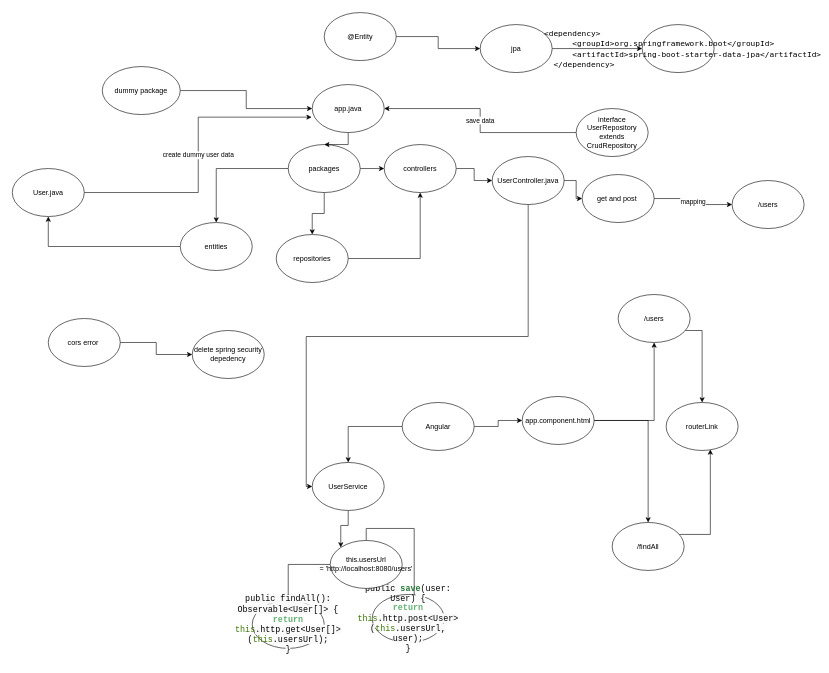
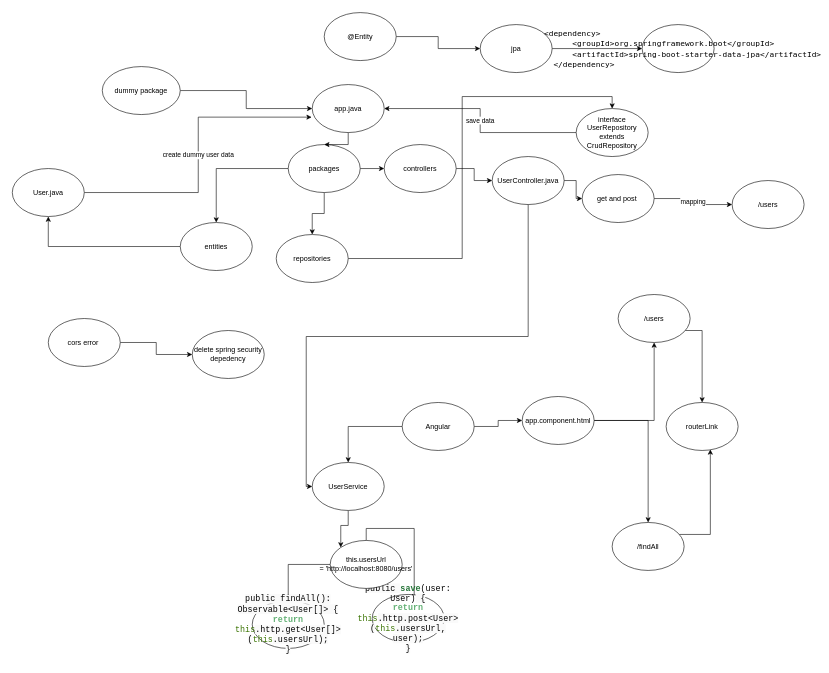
  <mxCell id="0" />
  <mxCell id="1" parent="0" />
  <mxCell id="2" style="edgeStyle=orthogonalEdgeStyle;rounded=0;orthogonalLoop=1;jettySize=auto;html=1;" edge="1" parent="1" source="5" target="7"><mxGeometry relative="1" as="geometry"><mxPoint x="700" y="280" as="targetPoint" /></mxGeometry></mxCell>
  <mxCell id="3" style="edgeStyle=orthogonalEdgeStyle;rounded=0;orthogonalLoop=1;jettySize=auto;html=1;" edge="1" parent="1" source="5" target="11"><mxGeometry relative="1" as="geometry"><mxPoint x="520" y="390" as="targetPoint" /></mxGeometry></mxCell>
  <mxCell id="4" style="edgeStyle=orthogonalEdgeStyle;rounded=0;orthogonalLoop=1;jettySize=auto;html=1;" edge="1" parent="1" source="5" target="9"><mxGeometry relative="1" as="geometry"><mxPoint x="380" y="280" as="targetPoint" /></mxGeometry></mxCell>
  <mxCell id="5" value="packages" style="ellipse;whiteSpace=wrap;html=1;" vertex="1" parent="1"><mxGeometry x="480" y="240" width="120" height="80" as="geometry" /></mxCell>
  <mxCell id="6" style="edgeStyle=orthogonalEdgeStyle;rounded=0;orthogonalLoop=1;jettySize=auto;html=1;" edge="1" parent="1" source="7" target="44"><mxGeometry relative="1" as="geometry"><mxPoint x="860" y="320" as="targetPoint" /></mxGeometry></mxCell>
  <mxCell id="7" value="controllers" style="ellipse;whiteSpace=wrap;html=1;" vertex="1" parent="1"><mxGeometry x="640" y="240" width="120" height="80" as="geometry" /></mxCell>
  <mxCell id="8" style="edgeStyle=orthogonalEdgeStyle;rounded=0;orthogonalLoop=1;jettySize=auto;html=1;" edge="1" parent="1" source="9" target="13"><mxGeometry relative="1" as="geometry"><mxPoint x="210" y="270" as="targetPoint" /></mxGeometry></mxCell>
  <mxCell id="9" value="entities" style="ellipse;whiteSpace=wrap;html=1;" vertex="1" parent="1"><mxGeometry x="300" y="370" width="120" height="80" as="geometry" /></mxCell>
- <mxCell id="10" style="edgeStyle=orthogonalEdgeStyle;rounded=0;orthogonalLoop=1;jettySize=auto;html=1;" edge="1" parent="1" source="11" target="7"><mxGeometry relative="1" as="geometry" /></mxCell>
+ <mxCell id="10" style="edgeStyle=orthogonalEdgeStyle;rounded=0;orthogonalLoop=1;jettySize=auto;html=1;entryX=0.5;entryY=0;entryDx=0;entryDy=0;" edge="1" parent="1" source="11" target="20"><mxGeometry relative="1" as="geometry" /></mxCell>
  <mxCell id="11" value="repositories" style="ellipse;whiteSpace=wrap;html=1;" vertex="1" parent="1"><mxGeometry x="460" y="390" width="120" height="80" as="geometry" /></mxCell>
  <mxCell id="12" value="create dummy user data" style="edgeStyle=orthogonalEdgeStyle;rounded=0;orthogonalLoop=1;jettySize=auto;html=1;entryX=-0.008;entryY=0.679;entryDx=0;entryDy=0;entryPerimeter=0;" edge="1" parent="1" source="13" target="22"><mxGeometry relative="1" as="geometry"><mxPoint x="180" y="340" as="targetPoint" /></mxGeometry></mxCell>
  <mxCell id="13" value="User.java" style="ellipse;whiteSpace=wrap;html=1;" vertex="1" parent="1"><mxGeometry x="20" y="280" width="120" height="80" as="geometry" /></mxCell>
  <mxCell id="14" style="edgeStyle=orthogonalEdgeStyle;rounded=0;orthogonalLoop=1;jettySize=auto;html=1;" edge="1" parent="1" source="15" target="17"><mxGeometry relative="1" as="geometry"><mxPoint x="1000" y="80" as="targetPoint" /></mxGeometry></mxCell>
  <mxCell id="15" value="@Entity" style="ellipse;whiteSpace=wrap;html=1;" vertex="1" parent="1"><mxGeometry x="540" y="20" width="120" height="80" as="geometry" /></mxCell>
  <mxCell id="16" style="edgeStyle=orthogonalEdgeStyle;rounded=0;orthogonalLoop=1;jettySize=auto;html=1;" edge="1" parent="1" source="17" target="18"><mxGeometry relative="1" as="geometry"><mxPoint x="1100" y="80" as="targetPoint" /></mxGeometry></mxCell>
  <mxCell id="17" value="jpa" style="ellipse;whiteSpace=wrap;html=1;" vertex="1" parent="1"><mxGeometry x="800" y="40" width="120" height="80" as="geometry" /></mxCell>
  <mxCell id="18" value="&#10;&#10;&lt;pre style=&quot;margin: 0px ; padding: 12px ; border: 0px ; font-style: normal ; font-weight: 400 ; font-stretch: inherit ; line-height: 1.308 ; font-size: 13px ; vertical-align: baseline ; box-sizing: inherit ; width: auto ; max-height: 600px ; overflow: auto ; border-radius: 5px ; overflow-wrap: normal ; letter-spacing: normal ; text-align: left ; text-indent: 0px ; text-transform: none ; word-spacing: 0px&quot;&gt;&lt;code style=&quot;margin: 0px; padding: 0px; border: 0px; font-style: inherit; font-variant: inherit; font-weight: inherit; font-stretch: inherit; line-height: inherit; font-size: 13px; vertical-align: baseline; box-sizing: inherit; background-color: transparent; border-radius: 0px;&quot;&gt;  &amp;lt;dependency&amp;gt;&#10;        &amp;lt;groupId&amp;gt;org.springframework.boot&amp;lt;/groupId&amp;gt;&#10;        &amp;lt;artifactId&amp;gt;spring-boot-starter-data-jpa&amp;lt;/artifactId&amp;gt;&#10;    &amp;lt;/dependency&amp;gt;&lt;/code&gt;&lt;/pre&gt;&#10;&#10;" style="ellipse;whiteSpace=wrap;html=1;" vertex="1" parent="1"><mxGeometry x="1070" y="40" width="120" height="80" as="geometry" /></mxCell>
  <mxCell id="19" value="save data" style="edgeStyle=orthogonalEdgeStyle;rounded=0;orthogonalLoop=1;jettySize=auto;html=1;entryX=1;entryY=0.5;entryDx=0;entryDy=0;" edge="1" parent="1" source="20" target="22"><mxGeometry relative="1" as="geometry" /></mxCell>
  <mxCell id="20" value="interface UserRepository extends CrudRepository" style="ellipse;whiteSpace=wrap;html=1;" vertex="1" parent="1"><mxGeometry x="960" y="180" width="120" height="80" as="geometry" /></mxCell>
  <mxCell id="21" style="edgeStyle=orthogonalEdgeStyle;rounded=0;orthogonalLoop=1;jettySize=auto;html=1;entryX=0.5;entryY=0;entryDx=0;entryDy=0;" edge="1" parent="1" source="22" target="5"><mxGeometry relative="1" as="geometry"><mxPoint x="520" y="160" as="targetPoint" /></mxGeometry></mxCell>
  <mxCell id="22" value="app.java" style="ellipse;whiteSpace=wrap;html=1;" vertex="1" parent="1"><mxGeometry x="520" y="140" width="120" height="80" as="geometry" /></mxCell>
  <mxCell id="23" style="edgeStyle=orthogonalEdgeStyle;rounded=0;orthogonalLoop=1;jettySize=auto;html=1;" edge="1" parent="1" source="24" target="22"><mxGeometry relative="1" as="geometry" /></mxCell>
  <mxCell id="24" value="dummy package" style="ellipse;whiteSpace=wrap;html=1;" vertex="1" parent="1"><mxGeometry x="170" y="110" width="130" height="80" as="geometry" /></mxCell>
  <mxCell id="25" style="edgeStyle=orthogonalEdgeStyle;rounded=0;orthogonalLoop=1;jettySize=auto;html=1;" edge="1" parent="1" source="27" target="30"><mxGeometry relative="1" as="geometry"><mxPoint x="950" y="750" as="targetPoint" /></mxGeometry></mxCell>
  <mxCell id="26" style="edgeStyle=orthogonalEdgeStyle;rounded=0;orthogonalLoop=1;jettySize=auto;html=1;" edge="1" parent="1" source="27" target="39"><mxGeometry relative="1" as="geometry"><mxPoint x="790" y="810" as="targetPoint" /></mxGeometry></mxCell>
  <mxCell id="27" value="Angular" style="ellipse;whiteSpace=wrap;html=1;" vertex="1" parent="1"><mxGeometry x="670" y="670" width="120" height="80" as="geometry" /></mxCell>
  <mxCell id="28" style="edgeStyle=orthogonalEdgeStyle;rounded=0;orthogonalLoop=1;jettySize=auto;html=1;" edge="1" parent="1" source="30" target="32"><mxGeometry relative="1" as="geometry"><mxPoint x="1050" y="750" as="targetPoint" /></mxGeometry></mxCell>
  <mxCell id="29" style="edgeStyle=orthogonalEdgeStyle;rounded=0;orthogonalLoop=1;jettySize=auto;html=1;" edge="1" parent="1" source="30" target="34"><mxGeometry relative="1" as="geometry"><mxPoint x="1070" y="880" as="targetPoint" /></mxGeometry></mxCell>
  <mxCell id="30" value="app.component.html" style="ellipse;whiteSpace=wrap;html=1;" vertex="1" parent="1"><mxGeometry x="870" y="660" width="120" height="80" as="geometry" /></mxCell>
  <mxCell id="31" style="edgeStyle=orthogonalEdgeStyle;rounded=0;orthogonalLoop=1;jettySize=auto;html=1;" edge="1" parent="1" source="32" target="35"><mxGeometry relative="1" as="geometry"><mxPoint x="1170" y="710" as="targetPoint" /><Array as="points"><mxPoint x="1170" y="550" /></Array></mxGeometry></mxCell>
  <mxCell id="32" value="/users" style="ellipse;whiteSpace=wrap;html=1;" vertex="1" parent="1"><mxGeometry x="1030" y="490" width="120" height="80" as="geometry" /></mxCell>
  <mxCell id="33" style="edgeStyle=orthogonalEdgeStyle;rounded=0;orthogonalLoop=1;jettySize=auto;html=1;entryX=0.614;entryY=0.979;entryDx=0;entryDy=0;entryPerimeter=0;" edge="1" parent="1" source="34" target="35"><mxGeometry relative="1" as="geometry"><mxPoint x="1170" y="880" as="targetPoint" /><Array as="points"><mxPoint x="1184" y="890" /></Array></mxGeometry></mxCell>
  <mxCell id="34" value="/findAll" style="ellipse;whiteSpace=wrap;html=1;" vertex="1" parent="1"><mxGeometry x="1020" y="870" width="120" height="80" as="geometry" /></mxCell>
  <mxCell id="35" value="routerLink" style="ellipse;whiteSpace=wrap;html=1;" vertex="1" parent="1"><mxGeometry x="1110" y="670" width="120" height="80" as="geometry" /></mxCell>
  <mxCell id="36" style="edgeStyle=orthogonalEdgeStyle;rounded=0;orthogonalLoop=1;jettySize=auto;html=1;exitX=0;exitY=0.5;exitDx=0;exitDy=0;" edge="1" parent="1" source="48" target="40"><mxGeometry relative="1" as="geometry"><mxPoint x="590" y="890" as="targetPoint" /></mxGeometry></mxCell>
  <mxCell id="37" style="edgeStyle=orthogonalEdgeStyle;rounded=0;orthogonalLoop=1;jettySize=auto;html=1;exitX=0.5;exitY=0;exitDx=0;exitDy=0;" edge="1" parent="1" source="48" target="41"><mxGeometry relative="1" as="geometry"><mxPoint x="700" y="950" as="targetPoint" /></mxGeometry></mxCell>
  <mxCell id="38" style="edgeStyle=orthogonalEdgeStyle;rounded=0;orthogonalLoop=1;jettySize=auto;html=1;entryX=0;entryY=0;entryDx=0;entryDy=0;" edge="1" parent="1" source="39" target="48"><mxGeometry relative="1" as="geometry" /></mxCell>
  <mxCell id="39" value="UserService" style="ellipse;whiteSpace=wrap;html=1;" vertex="1" parent="1"><mxGeometry x="520" y="770" width="120" height="80" as="geometry" /></mxCell>
  <mxCell id="40" value="&#10;&#10;&lt;span style=&quot;color: rgb(0, 0, 0); font-family: &amp;quot;source code pro&amp;quot;, consolas, &amp;quot;bitstream vera sans mono&amp;quot;, &amp;quot;courier new&amp;quot;, courier, monospace; font-size: 14px; font-style: normal; font-weight: 300; letter-spacing: normal; text-indent: 0px; text-transform: none; word-spacing: 0px; background-color: rgb(250, 250, 250); display: inline; float: none;&quot;&gt; public findAll(): Observable&amp;lt;User[]&amp;gt; {&#10;    &lt;/span&gt;&lt;span class=&quot;hljs-keyword&quot; style=&quot;box-sizing: border-box; font-weight: 600; color: rgb(99, 177, 117); font-family: &amp;quot;source code pro&amp;quot;, consolas, &amp;quot;bitstream vera sans mono&amp;quot;, &amp;quot;courier new&amp;quot;, courier, monospace; font-size: 14px; font-style: normal; letter-spacing: normal; text-indent: 0px; text-transform: none; word-spacing: 0px;&quot;&gt;return&lt;/span&gt;&lt;span style=&quot;color: rgb(0, 0, 0); font-family: &amp;quot;source code pro&amp;quot;, consolas, &amp;quot;bitstream vera sans mono&amp;quot;, &amp;quot;courier new&amp;quot;, courier, monospace; font-size: 14px; font-style: normal; font-weight: 300; letter-spacing: normal; text-indent: 0px; text-transform: none; word-spacing: 0px; background-color: rgb(250, 250, 250); display: inline; float: none;&quot;&gt; &lt;/span&gt;&lt;span class=&quot;hljs-built_in&quot; style=&quot;box-sizing: border-box; color: rgb(57, 115, 0); font-family: &amp;quot;source code pro&amp;quot;, consolas, &amp;quot;bitstream vera sans mono&amp;quot;, &amp;quot;courier new&amp;quot;, courier, monospace; font-size: 14px; font-style: normal; font-weight: 300; letter-spacing: normal; text-indent: 0px; text-transform: none; word-spacing: 0px;&quot;&gt;this&lt;/span&gt;&lt;span style=&quot;color: rgb(0, 0, 0); font-family: &amp;quot;source code pro&amp;quot;, consolas, &amp;quot;bitstream vera sans mono&amp;quot;, &amp;quot;courier new&amp;quot;, courier, monospace; font-size: 14px; font-style: normal; font-weight: 300; letter-spacing: normal; text-indent: 0px; text-transform: none; word-spacing: 0px; background-color: rgb(250, 250, 250); display: inline; float: none;&quot;&gt;.http.get&amp;lt;User[]&amp;gt;(&lt;/span&gt;&lt;span class=&quot;hljs-built_in&quot; style=&quot;box-sizing: border-box; color: rgb(57, 115, 0); font-family: &amp;quot;source code pro&amp;quot;, consolas, &amp;quot;bitstream vera sans mono&amp;quot;, &amp;quot;courier new&amp;quot;, courier, monospace; font-size: 14px; font-style: normal; font-weight: 300; letter-spacing: normal; text-indent: 0px; text-transform: none; word-spacing: 0px;&quot;&gt;this&lt;/span&gt;&lt;span style=&quot;color: rgb(0, 0, 0); font-family: &amp;quot;source code pro&amp;quot;, consolas, &amp;quot;bitstream vera sans mono&amp;quot;, &amp;quot;courier new&amp;quot;, courier, monospace; font-size: 14px; font-style: normal; font-weight: 300; letter-spacing: normal; text-indent: 0px; text-transform: none; word-spacing: 0px; background-color: rgb(250, 250, 250); display: inline; float: none;&quot;&gt;.usersUrl);&#10;  }&lt;/span&gt;&#10;&#10;" style="ellipse;whiteSpace=wrap;html=1;" vertex="1" parent="1"><mxGeometry x="420" y="1000" width="120" height="80" as="geometry" /></mxCell>
  <mxCell id="41" value="&#10;&#10;&lt;span style=&quot;color: rgb(0, 0, 0); font-family: &amp;quot;source code pro&amp;quot;, consolas, &amp;quot;bitstream vera sans mono&amp;quot;, &amp;quot;courier new&amp;quot;, courier, monospace; font-size: 14px; font-style: normal; font-weight: 300; letter-spacing: normal; text-indent: 0px; text-transform: none; word-spacing: 0px; background-color: rgb(250, 250, 250); display: inline; float: none;&quot;&gt; public &lt;/span&gt;&lt;span class=&quot;hljs-function&quot; style=&quot;box-sizing: border-box; color: rgb(0, 0, 0); font-family: &amp;quot;source code pro&amp;quot;, consolas, &amp;quot;bitstream vera sans mono&amp;quot;, &amp;quot;courier new&amp;quot;, courier, monospace; font-size: 14px; font-style: normal; font-weight: 300; letter-spacing: normal; text-indent: 0px; text-transform: none; word-spacing: 0px;&quot;&gt;&lt;span class=&quot;hljs-title&quot; style=&quot;box-sizing: border-box ; color: rgb(38 , 116 , 56) ; font-weight: bold&quot;&gt;save&lt;/span&gt;(&lt;span class=&quot;hljs-params&quot; style=&quot;box-sizing: border-box&quot;&gt;user: User&lt;/span&gt;)&lt;/span&gt;&lt;span style=&quot;color: rgb(0, 0, 0); font-family: &amp;quot;source code pro&amp;quot;, consolas, &amp;quot;bitstream vera sans mono&amp;quot;, &amp;quot;courier new&amp;quot;, courier, monospace; font-size: 14px; font-style: normal; font-weight: 300; letter-spacing: normal; text-indent: 0px; text-transform: none; word-spacing: 0px; background-color: rgb(250, 250, 250); display: inline; float: none;&quot;&gt; {&#10;    &lt;/span&gt;&lt;span class=&quot;hljs-keyword&quot; style=&quot;box-sizing: border-box; font-weight: 600; color: rgb(99, 177, 117); font-family: &amp;quot;source code pro&amp;quot;, consolas, &amp;quot;bitstream vera sans mono&amp;quot;, &amp;quot;courier new&amp;quot;, courier, monospace; font-size: 14px; font-style: normal; letter-spacing: normal; text-indent: 0px; text-transform: none; word-spacing: 0px;&quot;&gt;return&lt;/span&gt;&lt;span style=&quot;color: rgb(0, 0, 0); font-family: &amp;quot;source code pro&amp;quot;, consolas, &amp;quot;bitstream vera sans mono&amp;quot;, &amp;quot;courier new&amp;quot;, courier, monospace; font-size: 14px; font-style: normal; font-weight: 300; letter-spacing: normal; text-indent: 0px; text-transform: none; word-spacing: 0px; background-color: rgb(250, 250, 250); display: inline; float: none;&quot;&gt; &lt;/span&gt;&lt;span class=&quot;hljs-built_in&quot; style=&quot;box-sizing: border-box; color: rgb(57, 115, 0); font-family: &amp;quot;source code pro&amp;quot;, consolas, &amp;quot;bitstream vera sans mono&amp;quot;, &amp;quot;courier new&amp;quot;, courier, monospace; font-size: 14px; font-style: normal; font-weight: 300; letter-spacing: normal; text-indent: 0px; text-transform: none; word-spacing: 0px;&quot;&gt;this&lt;/span&gt;&lt;span style=&quot;color: rgb(0, 0, 0); font-family: &amp;quot;source code pro&amp;quot;, consolas, &amp;quot;bitstream vera sans mono&amp;quot;, &amp;quot;courier new&amp;quot;, courier, monospace; font-size: 14px; font-style: normal; font-weight: 300; letter-spacing: normal; text-indent: 0px; text-transform: none; word-spacing: 0px; background-color: rgb(250, 250, 250); display: inline; float: none;&quot;&gt;.http.post&amp;lt;User&amp;gt;(&lt;/span&gt;&lt;span class=&quot;hljs-built_in&quot; style=&quot;box-sizing: border-box; color: rgb(57, 115, 0); font-family: &amp;quot;source code pro&amp;quot;, consolas, &amp;quot;bitstream vera sans mono&amp;quot;, &amp;quot;courier new&amp;quot;, courier, monospace; font-size: 14px; font-style: normal; font-weight: 300; letter-spacing: normal; text-indent: 0px; text-transform: none; word-spacing: 0px;&quot;&gt;this&lt;/span&gt;&lt;span style=&quot;color: rgb(0, 0, 0); font-family: &amp;quot;source code pro&amp;quot;, consolas, &amp;quot;bitstream vera sans mono&amp;quot;, &amp;quot;courier new&amp;quot;, courier, monospace; font-size: 14px; font-style: normal; font-weight: 300; letter-spacing: normal; text-indent: 0px; text-transform: none; word-spacing: 0px; background-color: rgb(250, 250, 250); display: inline; float: none;&quot;&gt;.usersUrl, user);&#10;  }&lt;/span&gt;&#10;&#10;" style="ellipse;whiteSpace=wrap;html=1;" vertex="1" parent="1"><mxGeometry x="620" y="990" width="120" height="80" as="geometry" /></mxCell>
  <mxCell id="42" style="edgeStyle=orthogonalEdgeStyle;rounded=0;orthogonalLoop=1;jettySize=auto;html=1;" edge="1" parent="1" source="44" target="46"><mxGeometry relative="1" as="geometry"><mxPoint x="970" y="320" as="targetPoint" /></mxGeometry></mxCell>
  <mxCell id="43" style="edgeStyle=orthogonalEdgeStyle;rounded=0;orthogonalLoop=1;jettySize=auto;html=1;" edge="1" parent="1" source="44" target="39"><mxGeometry relative="1" as="geometry"><Array as="points"><mxPoint x="880" y="560" /><mxPoint x="510" y="560" /><mxPoint x="510" y="810" /></Array></mxGeometry></mxCell>
  <mxCell id="44" value="UserController.java" style="ellipse;whiteSpace=wrap;html=1;" vertex="1" parent="1"><mxGeometry x="820" y="260" width="120" height="80" as="geometry" /></mxCell>
  <mxCell id="45" value="mapping" style="edgeStyle=orthogonalEdgeStyle;rounded=0;orthogonalLoop=1;jettySize=auto;html=1;" edge="1" parent="1" source="46" target="47"><mxGeometry relative="1" as="geometry"><mxPoint x="1180" y="350" as="targetPoint" /></mxGeometry></mxCell>
  <mxCell id="46" value="get and post&amp;nbsp;" style="ellipse;whiteSpace=wrap;html=1;" vertex="1" parent="1"><mxGeometry x="970" y="290" width="120" height="80" as="geometry" /></mxCell>
  <mxCell id="47" value="/users" style="ellipse;whiteSpace=wrap;html=1;" vertex="1" parent="1"><mxGeometry x="1220" y="300" width="120" height="80" as="geometry" /></mxCell>
  <mxCell id="48" value="this.usersUrl =&amp;nbsp;'http://localhost:8080/users'" style="ellipse;whiteSpace=wrap;html=1;" vertex="1" parent="1"><mxGeometry x="550" y="900" width="120" height="80" as="geometry" /></mxCell>
  <mxCell id="49" style="edgeStyle=orthogonalEdgeStyle;rounded=0;orthogonalLoop=1;jettySize=auto;html=1;" edge="1" parent="1" source="50" target="51"><mxGeometry relative="1" as="geometry"><mxPoint x="380" y="590" as="targetPoint" /></mxGeometry></mxCell>
  <mxCell id="50" value="cors error&amp;nbsp;" style="ellipse;whiteSpace=wrap;html=1;" vertex="1" parent="1"><mxGeometry x="80" y="530" width="120" height="80" as="geometry" /></mxCell>
  <mxCell id="51" value="delete spring security depedency" style="ellipse;whiteSpace=wrap;html=1;" vertex="1" parent="1"><mxGeometry x="320" y="550" width="120" height="80" as="geometry" /></mxCell>
